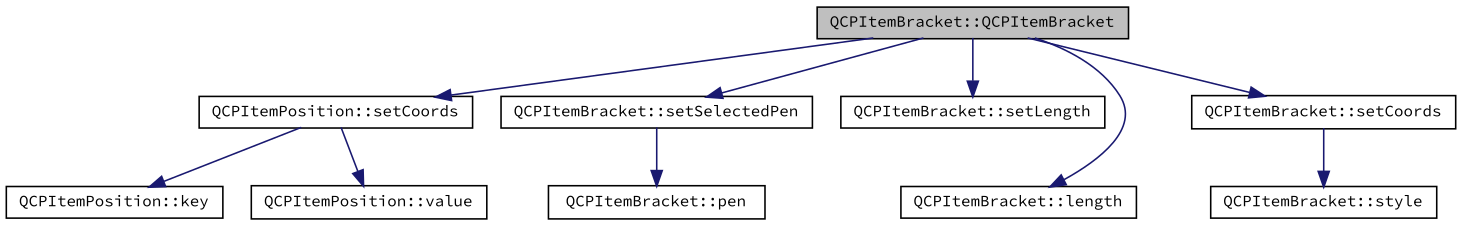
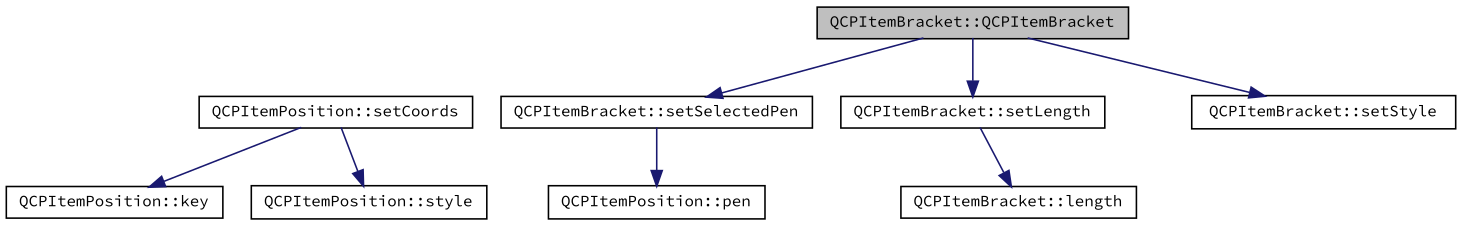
  digraph {
    fontname="Source Code Pro"
    rankdir=TB
    node [color=black fillcolor=white fontname="Source Code Pro" fontsize=10 shape=record style=filled]
    edge [color=midnightblue fontname="Source Code Pro" fontsize=10 labelfontname=Helvetica labelfontsize=10 style=solid]
    n1 [fillcolor=grey75 fontcolor=black height=0.2 label="QCPItemBracket::QCPItemBracket" width=0.4]
    n2 [height=0.2 label="QCPItemPosition::setCoords" width=0.4]
    n3 [height=0.2 label="QCPItemBracket::setSelectedPen" width=0.4]
    n4 [height=0.2 label="QCPItemBracket::setLength" width=0.4]
-   n5 [height=0.2 label="QCPItemBracket::setCoords" width=0.4]
+   n5 [height=0.2 label="QCPItemBracket::setStyle" width=0.4]
    n6 [height=0.2 label="QCPItemPosition::key" width=0.4]
-   n7 [height=0.2 label="QCPItemPosition::value" width=0.4]
-   n8 [height=0.2 label="QCPItemBracket::pen" width=0.4]
+   n7 [height=0.2 label="QCPItemPosition::style" width=0.4]
+   n8 [height=0.2 label="QCPItemPosition::pen" width=0.4]
    n9 [height=0.2 label="QCPItemBracket::length" width=0.4]
-   n10 [height=0.2 label="QCPItemBracket::style" width=0.4]
-   n1 -> n2
    n1 -> n3
    n1 -> n4
    n1 -> n5
    n2 -> n6
    n2 -> n7
    n3 -> n8
-   n1 -> n9
-   n5 -> n10
+   n4 -> n9
  }
